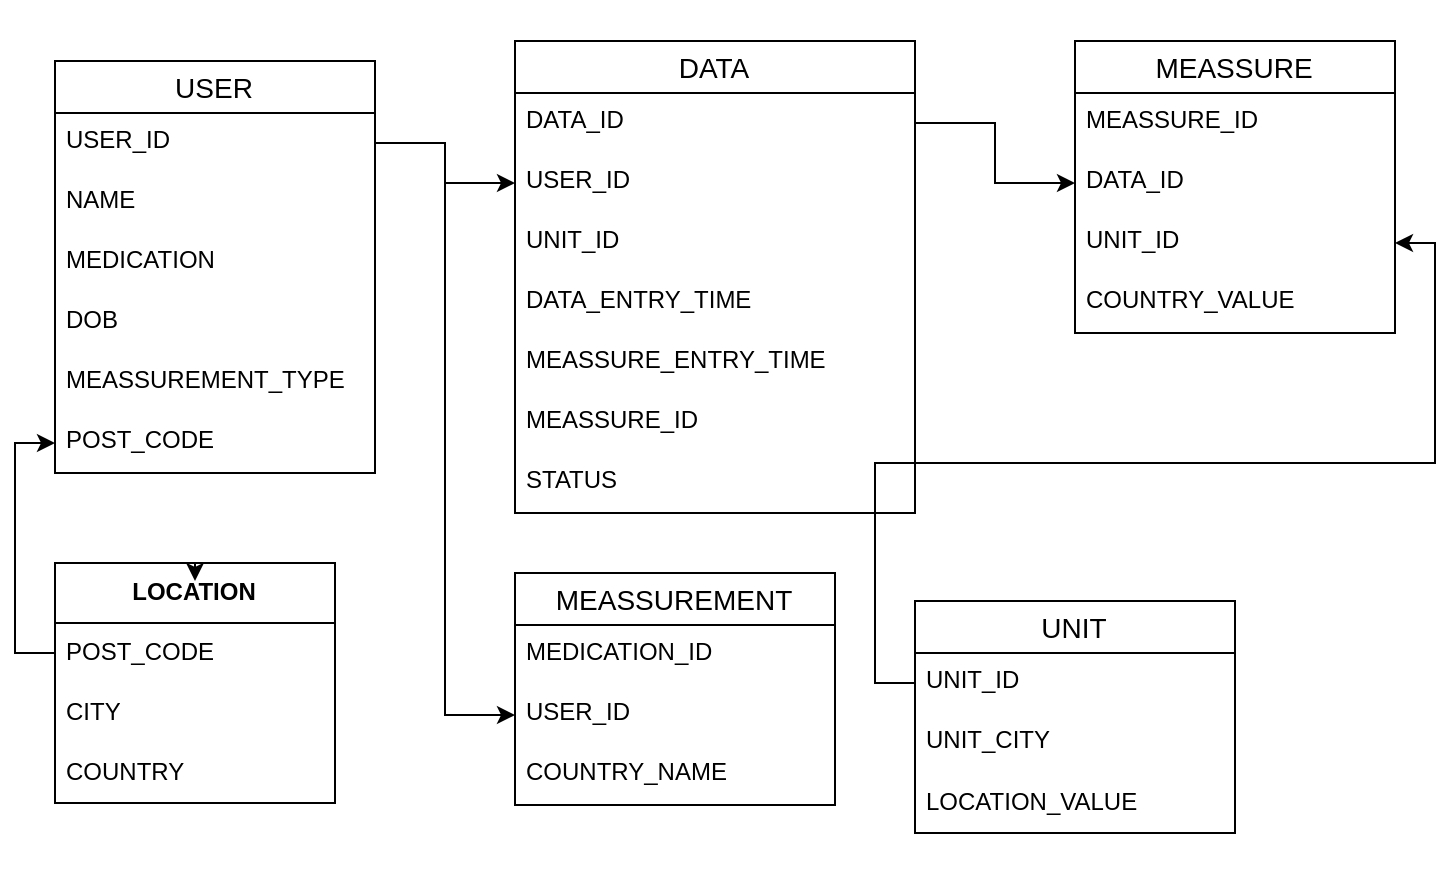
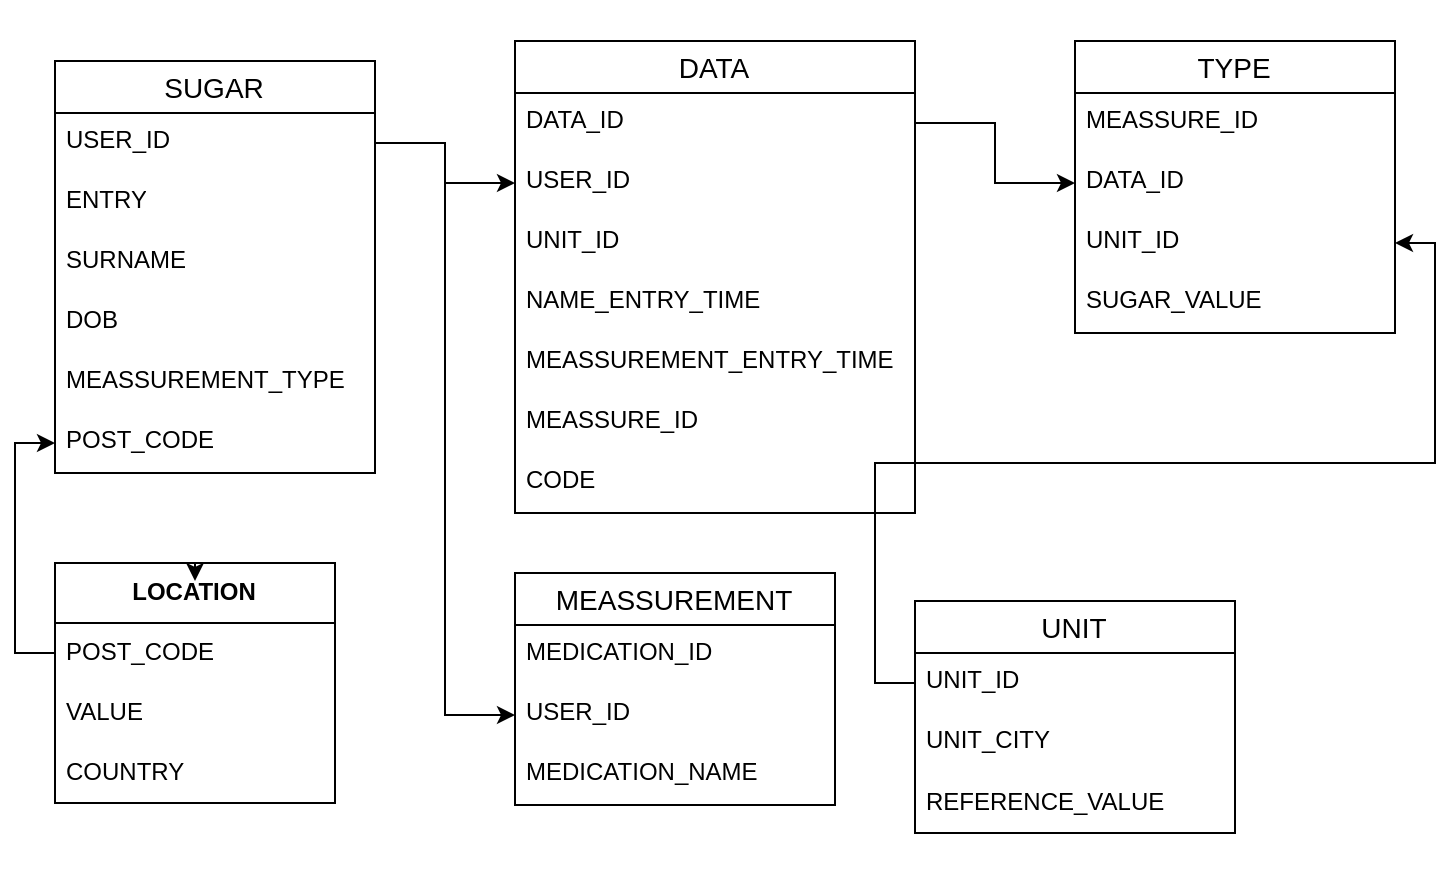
  <mxCell id="0" />
  <mxCell id="1" parent="0" />
- <mxCell id="2" value="USER" style="swimlane;fontStyle=0;childLayout=stackLayout;horizontal=1;startSize=26;horizontalStack=0;resizeParent=1;resizeParentMax=0;resizeLast=0;collapsible=1;marginBottom=0;align=center;fontSize=14;" vertex="1" parent="1"><mxGeometry x="20" y="30" width="160" height="206" as="geometry" /></mxCell>
+ <mxCell id="2" value="SUGAR" style="swimlane;fontStyle=0;childLayout=stackLayout;horizontal=1;startSize=26;horizontalStack=0;resizeParent=1;resizeParentMax=0;resizeLast=0;collapsible=1;marginBottom=0;align=center;fontSize=14;" vertex="1" parent="1"><mxGeometry x="20" y="30" width="160" height="206" as="geometry" /></mxCell>
  <mxCell id="3" value="USER_ID" style="text;strokeColor=none;fillColor=none;spacingLeft=4;spacingRight=4;overflow=hidden;rotatable=0;points=[[0,0.5],[1,0.5]];portConstraint=eastwest;fontSize=12;whiteSpace=wrap;html=1;" vertex="1" parent="2"><mxGeometry y="26" width="160" height="30" as="geometry" /></mxCell>
- <mxCell id="4" value="NAME" style="text;strokeColor=none;fillColor=none;spacingLeft=4;spacingRight=4;overflow=hidden;rotatable=0;points=[[0,0.5],[1,0.5]];portConstraint=eastwest;fontSize=12;whiteSpace=wrap;html=1;" vertex="1" parent="2"><mxGeometry y="56" width="160" height="30" as="geometry" /></mxCell>
- <mxCell id="5" value="MEDICATION" style="text;strokeColor=none;fillColor=none;spacingLeft=4;spacingRight=4;overflow=hidden;rotatable=0;points=[[0,0.5],[1,0.5]];portConstraint=eastwest;fontSize=12;whiteSpace=wrap;html=1;" vertex="1" parent="2"><mxGeometry y="86" width="160" height="30" as="geometry" /></mxCell>
+ <mxCell id="4" value="ENTRY" style="text;strokeColor=none;fillColor=none;spacingLeft=4;spacingRight=4;overflow=hidden;rotatable=0;points=[[0,0.5],[1,0.5]];portConstraint=eastwest;fontSize=12;whiteSpace=wrap;html=1;" vertex="1" parent="2"><mxGeometry y="56" width="160" height="30" as="geometry" /></mxCell>
+ <mxCell id="5" value="SURNAME" style="text;strokeColor=none;fillColor=none;spacingLeft=4;spacingRight=4;overflow=hidden;rotatable=0;points=[[0,0.5],[1,0.5]];portConstraint=eastwest;fontSize=12;whiteSpace=wrap;html=1;" vertex="1" parent="2"><mxGeometry y="86" width="160" height="30" as="geometry" /></mxCell>
  <mxCell id="6" value="DOB" style="text;strokeColor=none;fillColor=none;spacingLeft=4;spacingRight=4;overflow=hidden;rotatable=0;points=[[0,0.5],[1,0.5]];portConstraint=eastwest;fontSize=12;whiteSpace=wrap;html=1;" vertex="1" parent="2"><mxGeometry y="116" width="160" height="30" as="geometry" /></mxCell>
  <mxCell id="7" value="MEASSUREMENT_TYPE" style="text;strokeColor=none;fillColor=none;spacingLeft=4;spacingRight=4;overflow=hidden;rotatable=0;points=[[0,0.5],[1,0.5]];portConstraint=eastwest;fontSize=12;whiteSpace=wrap;html=1;" vertex="1" parent="2"><mxGeometry y="146" width="160" height="30" as="geometry" /></mxCell>
  <mxCell id="8" value="POST_CODE" style="text;strokeColor=none;fillColor=none;spacingLeft=4;spacingRight=4;overflow=hidden;rotatable=0;points=[[0,0.5],[1,0.5]];portConstraint=eastwest;fontSize=12;whiteSpace=wrap;html=1;" vertex="1" parent="2"><mxGeometry y="176" width="160" height="30" as="geometry" /></mxCell>
  <mxCell id="9" value="DATA" style="swimlane;fontStyle=0;childLayout=stackLayout;horizontal=1;startSize=26;horizontalStack=0;resizeParent=1;resizeParentMax=0;resizeLast=0;collapsible=1;marginBottom=0;align=center;fontSize=14;" vertex="1" parent="1"><mxGeometry x="250" y="20" width="200" height="236" as="geometry" /></mxCell>
  <mxCell id="10" value="DATA_ID" style="text;strokeColor=none;fillColor=none;spacingLeft=4;spacingRight=4;overflow=hidden;rotatable=0;points=[[0,0.5],[1,0.5]];portConstraint=eastwest;fontSize=12;whiteSpace=wrap;html=1;" vertex="1" parent="9"><mxGeometry y="26" width="200" height="30" as="geometry" /></mxCell>
  <mxCell id="11" value="USER_ID" style="text;strokeColor=none;fillColor=none;spacingLeft=4;spacingRight=4;overflow=hidden;rotatable=0;points=[[0,0.5],[1,0.5]];portConstraint=eastwest;fontSize=12;whiteSpace=wrap;html=1;" vertex="1" parent="9"><mxGeometry y="56" width="200" height="30" as="geometry" /></mxCell>
  <mxCell id="12" value="UNIT_ID" style="text;strokeColor=none;fillColor=none;spacingLeft=4;spacingRight=4;overflow=hidden;rotatable=0;points=[[0,0.5],[1,0.5]];portConstraint=eastwest;fontSize=12;whiteSpace=wrap;html=1;" vertex="1" parent="9"><mxGeometry y="86" width="200" height="30" as="geometry" /></mxCell>
- <mxCell id="13" value="DATA_ENTRY_TIME" style="text;strokeColor=none;fillColor=none;spacingLeft=4;spacingRight=4;overflow=hidden;rotatable=0;points=[[0,0.5],[1,0.5]];portConstraint=eastwest;fontSize=12;whiteSpace=wrap;html=1;" vertex="1" parent="9"><mxGeometry y="116" width="200" height="30" as="geometry" /></mxCell>
- <mxCell id="14" value="MEASSURE_ENTRY_TIME" style="text;strokeColor=none;fillColor=none;spacingLeft=4;spacingRight=4;overflow=hidden;rotatable=0;points=[[0,0.5],[1,0.5]];portConstraint=eastwest;fontSize=12;whiteSpace=wrap;html=1;" vertex="1" parent="9"><mxGeometry y="146" width="200" height="30" as="geometry" /></mxCell>
+ <mxCell id="13" value="NAME_ENTRY_TIME" style="text;strokeColor=none;fillColor=none;spacingLeft=4;spacingRight=4;overflow=hidden;rotatable=0;points=[[0,0.5],[1,0.5]];portConstraint=eastwest;fontSize=12;whiteSpace=wrap;html=1;" vertex="1" parent="9"><mxGeometry y="116" width="200" height="30" as="geometry" /></mxCell>
+ <mxCell id="14" value="MEASSUREMENT_ENTRY_TIME" style="text;strokeColor=none;fillColor=none;spacingLeft=4;spacingRight=4;overflow=hidden;rotatable=0;points=[[0,0.5],[1,0.5]];portConstraint=eastwest;fontSize=12;whiteSpace=wrap;html=1;" vertex="1" parent="9"><mxGeometry y="146" width="200" height="30" as="geometry" /></mxCell>
  <mxCell id="15" value="MEASSURE_ID" style="text;strokeColor=none;fillColor=none;spacingLeft=4;spacingRight=4;overflow=hidden;rotatable=0;points=[[0,0.5],[1,0.5]];portConstraint=eastwest;fontSize=12;whiteSpace=wrap;html=1;" vertex="1" parent="9"><mxGeometry y="176" width="200" height="30" as="geometry" /></mxCell>
- <mxCell id="16" value="STATUS" style="text;strokeColor=none;fillColor=none;spacingLeft=4;spacingRight=4;overflow=hidden;rotatable=0;points=[[0,0.5],[1,0.5]];portConstraint=eastwest;fontSize=12;whiteSpace=wrap;html=1;" vertex="1" parent="9"><mxGeometry y="206" width="200" height="30" as="geometry" /></mxCell>
+ <mxCell id="16" value="CODE" style="text;strokeColor=none;fillColor=none;spacingLeft=4;spacingRight=4;overflow=hidden;rotatable=0;points=[[0,0.5],[1,0.5]];portConstraint=eastwest;fontSize=12;whiteSpace=wrap;html=1;" vertex="1" parent="9"><mxGeometry y="206" width="200" height="30" as="geometry" /></mxCell>
  <mxCell id="17" style="edgeStyle=orthogonalEdgeStyle;rounded=0;orthogonalLoop=1;jettySize=auto;html=1;entryX=0;entryY=0.5;entryDx=0;entryDy=0;" edge="1" parent="1" source="3" target="11"><mxGeometry relative="1" as="geometry" /></mxCell>
- <mxCell id="18" value="MEASSURE" style="swimlane;fontStyle=0;childLayout=stackLayout;horizontal=1;startSize=26;horizontalStack=0;resizeParent=1;resizeParentMax=0;resizeLast=0;collapsible=1;marginBottom=0;align=center;fontSize=14;" vertex="1" parent="1"><mxGeometry x="530" y="20" width="160" height="146" as="geometry" /></mxCell>
+ <mxCell id="18" value="TYPE" style="swimlane;fontStyle=0;childLayout=stackLayout;horizontal=1;startSize=26;horizontalStack=0;resizeParent=1;resizeParentMax=0;resizeLast=0;collapsible=1;marginBottom=0;align=center;fontSize=14;" vertex="1" parent="1"><mxGeometry x="530" y="20" width="160" height="146" as="geometry" /></mxCell>
  <mxCell id="19" value="MEASSURE_ID" style="text;strokeColor=none;fillColor=none;spacingLeft=4;spacingRight=4;overflow=hidden;rotatable=0;points=[[0,0.5],[1,0.5]];portConstraint=eastwest;fontSize=12;whiteSpace=wrap;html=1;" vertex="1" parent="18"><mxGeometry y="26" width="160" height="30" as="geometry" /></mxCell>
  <mxCell id="20" value="DATA_ID" style="text;strokeColor=none;fillColor=none;spacingLeft=4;spacingRight=4;overflow=hidden;rotatable=0;points=[[0,0.5],[1,0.5]];portConstraint=eastwest;fontSize=12;whiteSpace=wrap;html=1;" vertex="1" parent="18"><mxGeometry y="56" width="160" height="30" as="geometry" /></mxCell>
  <mxCell id="21" value="UNIT_ID" style="text;strokeColor=none;fillColor=none;spacingLeft=4;spacingRight=4;overflow=hidden;rotatable=0;points=[[0,0.5],[1,0.5]];portConstraint=eastwest;fontSize=12;whiteSpace=wrap;html=1;" vertex="1" parent="18"><mxGeometry y="86" width="160" height="30" as="geometry" /></mxCell>
- <mxCell id="22" value="COUNTRY_VALUE" style="text;strokeColor=none;fillColor=none;spacingLeft=4;spacingRight=4;overflow=hidden;rotatable=0;points=[[0,0.5],[1,0.5]];portConstraint=eastwest;fontSize=12;whiteSpace=wrap;html=1;" vertex="1" parent="18"><mxGeometry y="116" width="160" height="30" as="geometry" /></mxCell>
+ <mxCell id="22" value="SUGAR_VALUE" style="text;strokeColor=none;fillColor=none;spacingLeft=4;spacingRight=4;overflow=hidden;rotatable=0;points=[[0,0.5],[1,0.5]];portConstraint=eastwest;fontSize=12;whiteSpace=wrap;html=1;" vertex="1" parent="18"><mxGeometry y="116" width="160" height="30" as="geometry" /></mxCell>
  <mxCell id="23" style="edgeStyle=orthogonalEdgeStyle;rounded=0;orthogonalLoop=1;jettySize=auto;html=1;entryX=0;entryY=0.5;entryDx=0;entryDy=0;" edge="1" parent="1" source="10" target="20"><mxGeometry relative="1" as="geometry" /></mxCell>
  <mxCell id="24" value="MEASSUREMENT" style="swimlane;fontStyle=0;childLayout=stackLayout;horizontal=1;startSize=26;horizontalStack=0;resizeParent=1;resizeParentMax=0;resizeLast=0;collapsible=1;marginBottom=0;align=center;fontSize=14;" vertex="1" parent="1"><mxGeometry x="250" y="286" width="160" height="116" as="geometry" /></mxCell>
  <mxCell id="25" value="MEDICATION_ID" style="text;strokeColor=none;fillColor=none;spacingLeft=4;spacingRight=4;overflow=hidden;rotatable=0;points=[[0,0.5],[1,0.5]];portConstraint=eastwest;fontSize=12;whiteSpace=wrap;html=1;" vertex="1" parent="24"><mxGeometry y="26" width="160" height="30" as="geometry" /></mxCell>
  <mxCell id="26" value="USER_ID" style="text;strokeColor=none;fillColor=none;spacingLeft=4;spacingRight=4;overflow=hidden;rotatable=0;points=[[0,0.5],[1,0.5]];portConstraint=eastwest;fontSize=12;whiteSpace=wrap;html=1;" vertex="1" parent="24"><mxGeometry y="56" width="160" height="30" as="geometry" /></mxCell>
- <mxCell id="27" value="COUNTRY_NAME" style="text;strokeColor=none;fillColor=none;spacingLeft=4;spacingRight=4;overflow=hidden;rotatable=0;points=[[0,0.5],[1,0.5]];portConstraint=eastwest;fontSize=12;whiteSpace=wrap;html=1;" vertex="1" parent="24"><mxGeometry y="86" width="160" height="30" as="geometry" /></mxCell>
+ <mxCell id="27" value="MEDICATION_NAME" style="text;strokeColor=none;fillColor=none;spacingLeft=4;spacingRight=4;overflow=hidden;rotatable=0;points=[[0,0.5],[1,0.5]];portConstraint=eastwest;fontSize=12;whiteSpace=wrap;html=1;" vertex="1" parent="24"><mxGeometry y="86" width="160" height="30" as="geometry" /></mxCell>
  <mxCell id="28" style="edgeStyle=orthogonalEdgeStyle;rounded=0;orthogonalLoop=1;jettySize=auto;html=1;exitX=1;exitY=0.5;exitDx=0;exitDy=0;entryX=0;entryY=0.5;entryDx=0;entryDy=0;" edge="1" parent="1" source="3" target="26"><mxGeometry relative="1" as="geometry" /></mxCell>
  <mxCell id="29" value="UNIT" style="swimlane;fontStyle=0;childLayout=stackLayout;horizontal=1;startSize=26;horizontalStack=0;resizeParent=1;resizeParentMax=0;resizeLast=0;collapsible=1;marginBottom=0;align=center;fontSize=14;" vertex="1" parent="1"><mxGeometry x="450" y="300" width="160" height="116" as="geometry" /></mxCell>
  <mxCell id="30" value="UNIT_ID" style="text;strokeColor=none;fillColor=none;spacingLeft=4;spacingRight=4;overflow=hidden;rotatable=0;points=[[0,0.5],[1,0.5]];portConstraint=eastwest;fontSize=12;whiteSpace=wrap;html=1;" vertex="1" parent="29"><mxGeometry y="26" width="160" height="30" as="geometry" /></mxCell>
  <mxCell id="31" value="UNIT_CITY" style="text;strokeColor=none;fillColor=none;spacingLeft=4;spacingRight=4;overflow=hidden;rotatable=0;points=[[0,0.5],[1,0.5]];portConstraint=eastwest;fontSize=12;whiteSpace=wrap;html=1;" vertex="1" parent="29"><mxGeometry y="56" width="160" height="30" as="geometry" /></mxCell>
- <mxCell id="32" value="LOCATION_VALUE" style="text;strokeColor=none;fillColor=none;align=left;verticalAlign=middle;spacingLeft=4;spacingRight=4;overflow=hidden;points=[[0,0.5],[1,0.5]];portConstraint=eastwest;rotatable=0;whiteSpace=wrap;html=1;" vertex="1" parent="29"><mxGeometry y="86" width="160" height="30" as="geometry" /></mxCell>
+ <mxCell id="32" value="REFERENCE_VALUE" style="text;strokeColor=none;fillColor=none;align=left;verticalAlign=middle;spacingLeft=4;spacingRight=4;overflow=hidden;points=[[0,0.5],[1,0.5]];portConstraint=eastwest;rotatable=0;whiteSpace=wrap;html=1;" vertex="1" parent="29"><mxGeometry y="86" width="160" height="30" as="geometry" /></mxCell>
  <mxCell id="33" style="edgeStyle=orthogonalEdgeStyle;rounded=0;orthogonalLoop=1;jettySize=auto;html=1;exitX=0;exitY=0.5;exitDx=0;exitDy=0;entryX=1;entryY=0.5;entryDx=0;entryDy=0;" edge="1" parent="1" source="30" target="21"><mxGeometry relative="1" as="geometry" /></mxCell>
  <mxCell id="34" value="&lt;b&gt;LOCATION&lt;/b&gt;" style="swimlane;fontStyle=0;childLayout=stackLayout;horizontal=1;startSize=30;horizontalStack=0;resizeParent=1;resizeParentMax=0;resizeLast=0;collapsible=1;marginBottom=0;whiteSpace=wrap;html=1;" vertex="1" parent="1"><mxGeometry x="20" y="281" width="140" height="120" as="geometry" /></mxCell>
  <mxCell id="35" value="POST_CODE" style="text;strokeColor=none;fillColor=none;align=left;verticalAlign=middle;spacingLeft=4;spacingRight=4;overflow=hidden;points=[[0,0.5],[1,0.5]];portConstraint=eastwest;rotatable=0;whiteSpace=wrap;html=1;" vertex="1" parent="34"><mxGeometry y="30" width="140" height="30" as="geometry" /></mxCell>
- <mxCell id="36" value="CITY" style="text;strokeColor=none;fillColor=none;align=left;verticalAlign=middle;spacingLeft=4;spacingRight=4;overflow=hidden;points=[[0,0.5],[1,0.5]];portConstraint=eastwest;rotatable=0;whiteSpace=wrap;html=1;" vertex="1" parent="34"><mxGeometry y="60" width="140" height="30" as="geometry" /></mxCell>
+ <mxCell id="36" value="VALUE" style="text;strokeColor=none;fillColor=none;align=left;verticalAlign=middle;spacingLeft=4;spacingRight=4;overflow=hidden;points=[[0,0.5],[1,0.5]];portConstraint=eastwest;rotatable=0;whiteSpace=wrap;html=1;" vertex="1" parent="34"><mxGeometry y="60" width="140" height="30" as="geometry" /></mxCell>
  <mxCell id="37" value="COUNTRY" style="text;strokeColor=none;fillColor=none;align=left;verticalAlign=middle;spacingLeft=4;spacingRight=4;overflow=hidden;points=[[0,0.5],[1,0.5]];portConstraint=eastwest;rotatable=0;whiteSpace=wrap;html=1;" vertex="1" parent="34"><mxGeometry y="90" width="140" height="30" as="geometry" /></mxCell>
  <mxCell id="38" style="edgeStyle=orthogonalEdgeStyle;rounded=0;orthogonalLoop=1;jettySize=auto;html=1;exitX=0.5;exitY=0;exitDx=0;exitDy=0;entryX=0.5;entryY=0.075;entryDx=0;entryDy=0;entryPerimeter=0;" edge="1" parent="1" source="34" target="34"><mxGeometry relative="1" as="geometry" /></mxCell>
  <mxCell id="39" style="edgeStyle=orthogonalEdgeStyle;rounded=0;orthogonalLoop=1;jettySize=auto;html=1;exitX=0;exitY=0.5;exitDx=0;exitDy=0;" edge="1" parent="1" source="35" target="8"><mxGeometry relative="1" as="geometry" /></mxCell>
